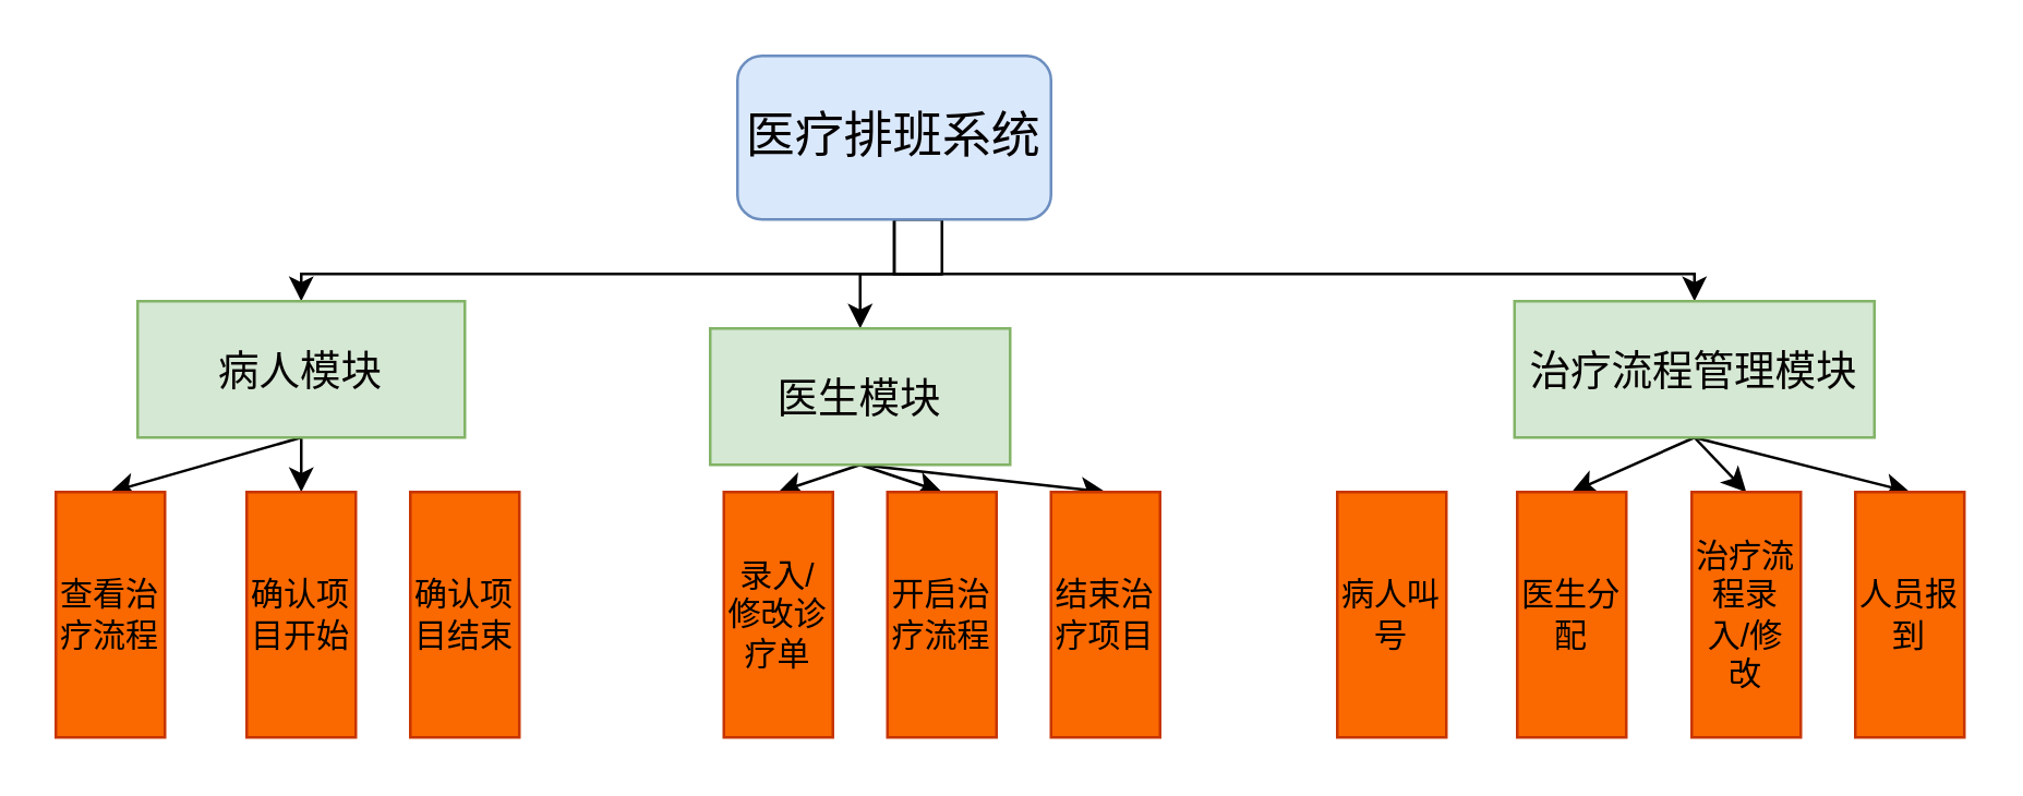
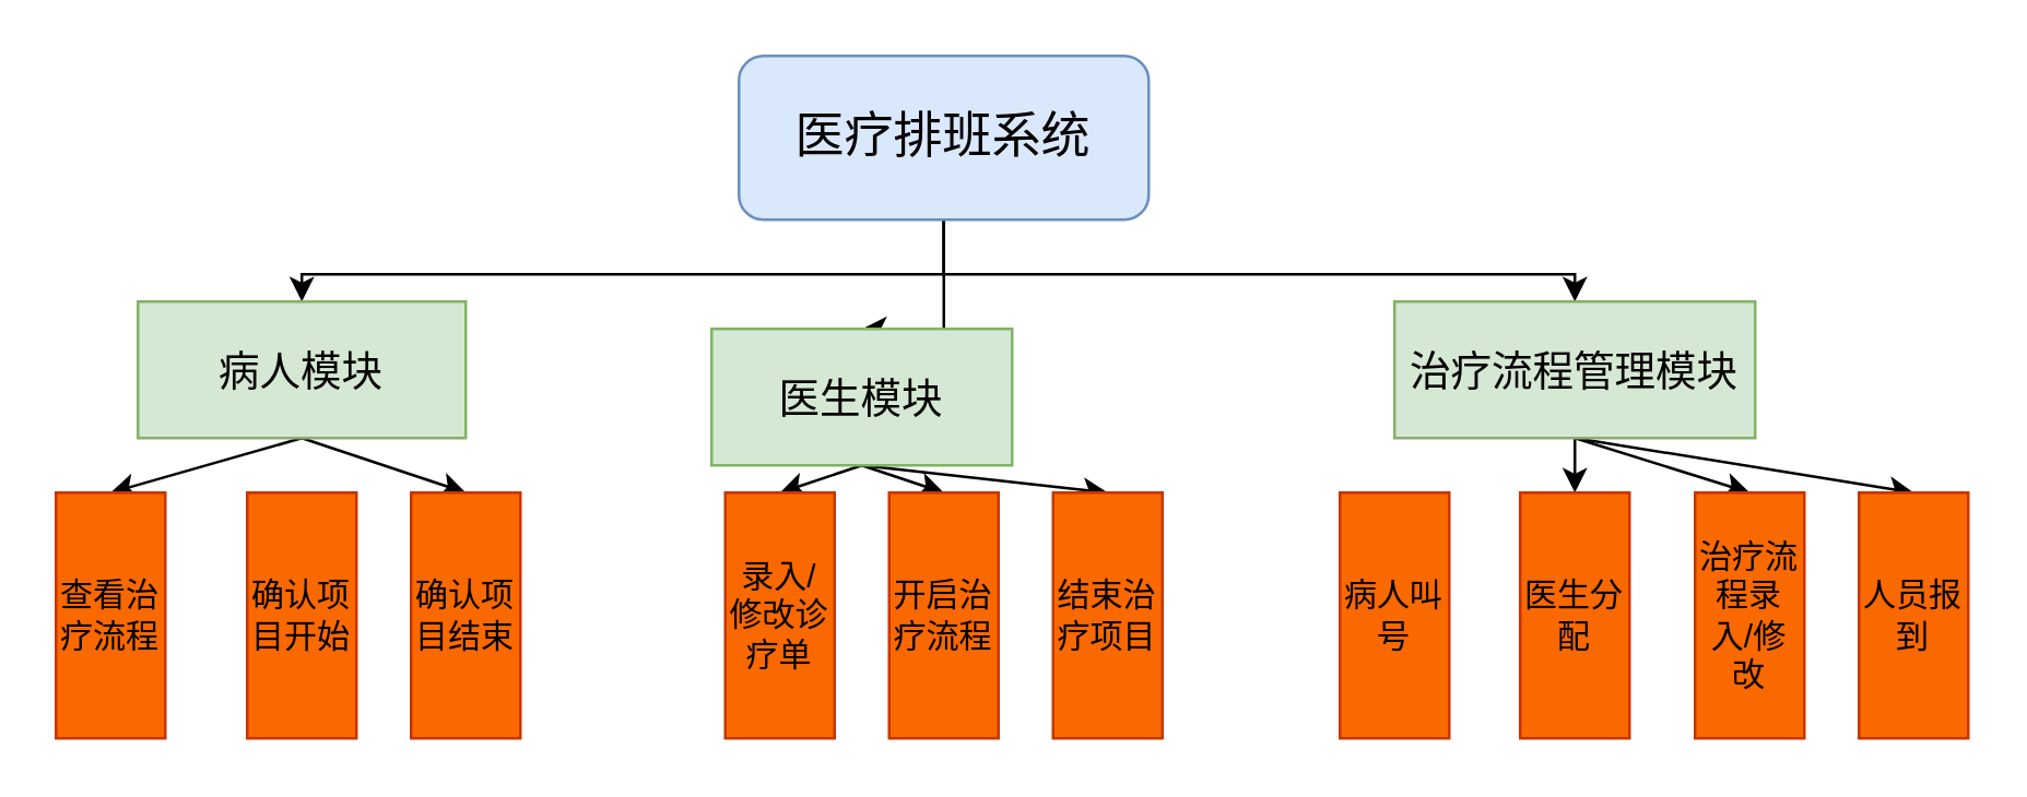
  <mxCell id="0" />
  <mxCell id="1" parent="0" />
  <mxCell id="2" style="edgeStyle=orthogonalEdgeStyle;rounded=0;orthogonalLoop=1;jettySize=auto;html=1;exitX=1;exitY=0.5;exitDx=0;exitDy=0;entryX=0;entryY=0.5;entryDx=0;entryDy=0;curved=0;fontColor=#050000;" parent="1" source="5" target="8" edge="1"><mxGeometry relative="1" as="geometry"><mxPoint x="160" y="70" as="targetPoint" /><Array as="points"><mxPoint x="345" y="100" /><mxPoint x="110" y="100" /></Array></mxGeometry></mxCell>
  <mxCell id="3" style="edgeStyle=orthogonalEdgeStyle;rounded=0;orthogonalLoop=1;jettySize=auto;html=1;exitX=1;exitY=0.5;exitDx=0;exitDy=0;entryX=0;entryY=0.5;entryDx=0;entryDy=0;curved=0;fontColor=#050000;" parent="1" source="5" target="12" edge="1"><mxGeometry relative="1" as="geometry"><Array as="points"><mxPoint x="345" y="100" /><mxPoint x="345" y="100" /></Array></mxGeometry></mxCell>
  <mxCell id="4" style="edgeStyle=orthogonalEdgeStyle;rounded=0;orthogonalLoop=1;jettySize=auto;html=1;exitX=1;exitY=0.5;exitDx=0;exitDy=0;entryX=0;entryY=0.5;entryDx=0;entryDy=0;curved=0;fontColor=#050000;" parent="1" source="5" target="16" edge="1"><mxGeometry relative="1" as="geometry"><Array as="points"><mxPoint x="345" y="100" /><mxPoint x="576" y="100" /></Array></mxGeometry></mxCell>
- <mxCell id="5" value="&lt;font style=&quot;font-size: 18px;&quot;&gt;医疗排班系统&lt;/font&gt;" style="rounded=1;whiteSpace=wrap;html=1;fillColor=#dae8fc;strokeColor=#6c8ebf;direction=south;fontColor=#050000;" parent="1" vertex="1"><mxGeometry x="270" y="20" width="115" height="60" as="geometry" /></mxCell>
+ <mxCell id="5" value="&lt;font style=&quot;font-size: 18px;&quot;&gt;医疗排班系统&lt;/font&gt;" style="rounded=1;whiteSpace=wrap;html=1;fillColor=#dae8fc;strokeColor=#6c8ebf;direction=south;fontColor=#050000;" parent="1" vertex="1"><mxGeometry x="270" y="20" width="150" height="60" as="geometry" /></mxCell>
  <mxCell id="6" style="edgeStyle=none;html=1;exitX=1;exitY=0.5;exitDx=0;exitDy=0;entryX=0.5;entryY=0;entryDx=0;entryDy=0;fontColor=#050000;" parent="1" source="8" target="17" edge="1"><mxGeometry relative="1" as="geometry" /></mxCell>
- <mxCell id="7" style="edgeStyle=none;html=1;exitX=1;exitY=0.5;exitDx=0;exitDy=0;fontColor=#050000;" parent="1" source="8" target="19" edge="1"><mxGeometry relative="1" as="geometry" /></mxCell>
+ <mxCell id="7" style="edgeStyle=none;html=1;exitX=1;exitY=0.5;exitDx=0;exitDy=0;entryX=0.5;entryY=0;entryDx=0;entryDy=0;fontColor=#050000;" parent="1" source="8" target="18" edge="1"><mxGeometry relative="1" as="geometry" /></mxCell>
  <mxCell id="8" value="&lt;span style=&quot;font-size: 15px;&quot;&gt;病人模块&lt;/span&gt;" style="rounded=0;whiteSpace=wrap;html=1;fillColor=#d5e8d4;strokeColor=#82b366;direction=south;fontColor=#050000;" parent="1" vertex="1"><mxGeometry x="50" y="110" width="120" height="50" as="geometry" /></mxCell>
  <mxCell id="9" style="edgeStyle=none;html=1;exitX=1;exitY=0.5;exitDx=0;exitDy=0;entryX=0.5;entryY=0;entryDx=0;entryDy=0;fontColor=#050000;" parent="1" source="12" target="20" edge="1"><mxGeometry relative="1" as="geometry" /></mxCell>
  <mxCell id="10" style="edgeStyle=none;html=1;exitX=1;exitY=0.5;exitDx=0;exitDy=0;entryX=0.5;entryY=0;entryDx=0;entryDy=0;fontColor=#050000;" parent="1" source="12" target="21" edge="1"><mxGeometry relative="1" as="geometry" /></mxCell>
  <mxCell id="11" style="edgeStyle=none;html=1;exitX=1;exitY=0.5;exitDx=0;exitDy=0;entryX=0.5;entryY=0;entryDx=0;entryDy=0;fontColor=#050000;" parent="1" source="12" target="25" edge="1"><mxGeometry relative="1" as="geometry" /></mxCell>
  <mxCell id="12" value="&lt;span style=&quot;font-size: 15px;&quot;&gt;医生模块&lt;/span&gt;" style="rounded=0;whiteSpace=wrap;html=1;fillColor=#d5e8d4;strokeColor=#82b366;direction=south;fontColor=#050000;" parent="1" vertex="1"><mxGeometry x="260" y="120" width="110" height="50" as="geometry" /></mxCell>
  <mxCell id="13" style="edgeStyle=none;html=1;exitX=1;exitY=0.5;exitDx=0;exitDy=0;entryX=0.5;entryY=0;entryDx=0;entryDy=0;fontColor=#050000;" parent="1" source="16" target="24" edge="1"><mxGeometry relative="1" as="geometry" /></mxCell>
  <mxCell id="14" style="edgeStyle=none;html=1;exitX=1;exitY=0.5;exitDx=0;exitDy=0;entryX=0.5;entryY=0;entryDx=0;entryDy=0;fontColor=#050000;" parent="1" source="16" target="23" edge="1"><mxGeometry relative="1" as="geometry" /></mxCell>
  <mxCell id="15" style="edgeStyle=none;html=1;exitX=1;exitY=0.5;exitDx=0;exitDy=0;entryX=0.5;entryY=0;entryDx=0;entryDy=0;" parent="1" source="16" target="26" edge="1"><mxGeometry relative="1" as="geometry" /></mxCell>
- <mxCell id="16" value="&lt;span style=&quot;font-size: 15px;&quot;&gt;治疗流程管理模块&lt;/span&gt;" style="rounded=0;whiteSpace=wrap;html=1;fillColor=#d5e8d4;strokeColor=#82b366;direction=south;fontColor=#050000;" parent="1" vertex="1"><mxGeometry x="555" y="110" width="132" height="50" as="geometry" /></mxCell>
+ <mxCell id="16" value="&lt;span style=&quot;font-size: 15px;&quot;&gt;治疗流程管理模块&lt;/span&gt;" style="rounded=0;whiteSpace=wrap;html=1;fillColor=#d5e8d4;strokeColor=#82b366;direction=south;fontColor=#050000;" parent="1" vertex="1"><mxGeometry x="510" y="110" width="132" height="50" as="geometry" /></mxCell>
  <mxCell id="17" value="查看治疗流程" style="rounded=0;whiteSpace=wrap;html=1;fontColor=#000000;rotation=0;fillColor=#fa6800;strokeColor=#C73500;" parent="1" vertex="1"><mxGeometry x="20" y="180" width="40" height="90" as="geometry" /></mxCell>
  <mxCell id="18" value="确认项目结束" style="rounded=0;whiteSpace=wrap;html=1;fontColor=#000000;rotation=0;fillColor=#fa6800;strokeColor=#C73500;" parent="1" vertex="1"><mxGeometry x="150" y="180" width="40" height="90" as="geometry" /></mxCell>
  <mxCell id="19" value="确认项目开始" style="rounded=0;whiteSpace=wrap;html=1;fontColor=#000000;rotation=0;fillColor=#fa6800;strokeColor=#C73500;" parent="1" vertex="1"><mxGeometry x="90" y="180" width="40" height="90" as="geometry" /></mxCell>
  <mxCell id="20" value="录入/修改诊疗单" style="rounded=0;whiteSpace=wrap;html=1;fontColor=#000000;rotation=0;fillColor=#fa6800;strokeColor=#C73500;" parent="1" vertex="1"><mxGeometry x="265" y="180" width="40" height="90" as="geometry" /></mxCell>
  <mxCell id="21" value="开启治疗流程" style="rounded=0;whiteSpace=wrap;html=1;fontColor=#000000;rotation=0;fillColor=#fa6800;strokeColor=#C73500;" parent="1" vertex="1"><mxGeometry x="325" y="180" width="40" height="90" as="geometry" /></mxCell>
  <mxCell id="22" value="病人叫号" style="rounded=0;whiteSpace=wrap;html=1;fontColor=#000000;rotation=0;fillColor=#fa6800;strokeColor=#C73500;" parent="1" vertex="1"><mxGeometry x="490" y="180" width="40" height="90" as="geometry" /></mxCell>
  <mxCell id="23" value="治疗流程录入/修改" style="rounded=0;whiteSpace=wrap;html=1;fontColor=#000000;rotation=0;fillColor=#fa6800;strokeColor=#C73500;" parent="1" vertex="1"><mxGeometry x="620" y="180" width="40" height="90" as="geometry" /></mxCell>
  <mxCell id="24" value="医生分配" style="rounded=0;whiteSpace=wrap;html=1;fontColor=#000000;rotation=0;fillColor=#fa6800;strokeColor=#C73500;" parent="1" vertex="1"><mxGeometry x="556" y="180" width="40" height="90" as="geometry" /></mxCell>
  <mxCell id="25" value="结束治疗项目" style="rounded=0;whiteSpace=wrap;html=1;fontColor=#000000;rotation=0;fillColor=#fa6800;strokeColor=#C73500;" parent="1" vertex="1"><mxGeometry x="385" y="180" width="40" height="90" as="geometry" /></mxCell>
  <mxCell id="26" value="人员报到" style="rounded=0;whiteSpace=wrap;html=1;fontColor=#000000;rotation=0;fillColor=#fa6800;strokeColor=#C73500;" parent="1" vertex="1"><mxGeometry x="680" y="180" width="40" height="90" as="geometry" /></mxCell>
